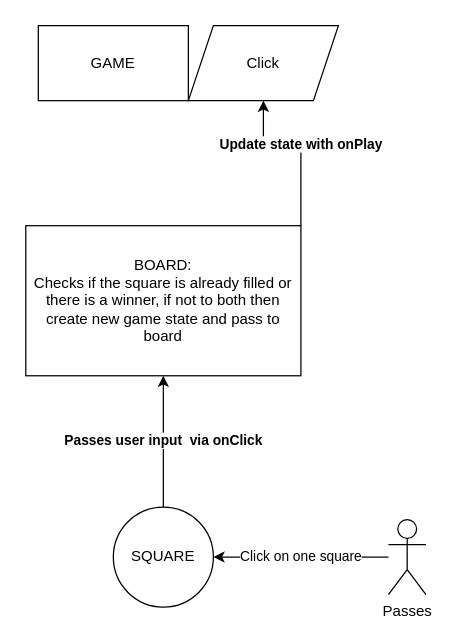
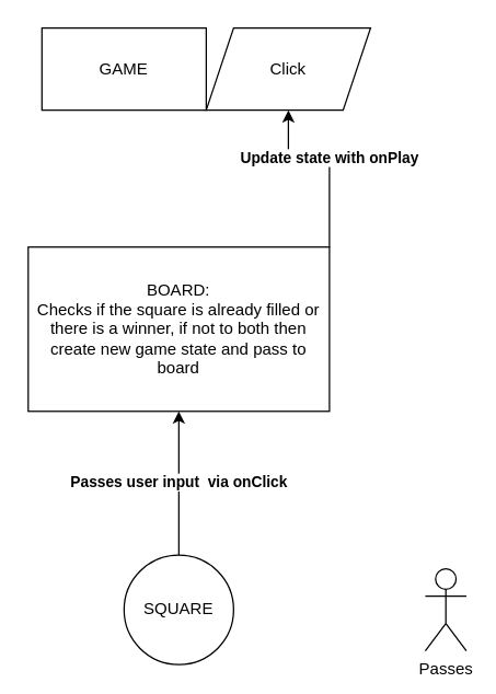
  <mxCell id="0" />
  <mxCell id="1" parent="0" />
  <mxCell id="2" value="GAME" style="rounded=0;whiteSpace=wrap;html=1;" vertex="1" parent="1"><mxGeometry x="30" y="20" width="120" height="60" as="geometry" /></mxCell>
  <mxCell id="3" value="&lt;b&gt;Update state with onPlay&lt;/b&gt;" style="edgeStyle=orthogonalEdgeStyle;rounded=0;orthogonalLoop=1;jettySize=auto;html=1;entryX=0.5;entryY=1;entryDx=0;entryDy=0;" edge="1" parent="1" source="4" target="7"><mxGeometry relative="1" as="geometry"><Array as="points"><mxPoint x="240" y="170" /><mxPoint x="240" y="110" /><mxPoint x="210" y="110" /></Array></mxGeometry></mxCell>
  <mxCell id="4" value="BOARD:&lt;br&gt;Checks if the square is already filled or there is a winner, if not to both then create new game state and pass to board" style="rounded=0;whiteSpace=wrap;html=1;" vertex="1" parent="1"><mxGeometry x="20" y="180" width="220" height="120" as="geometry" /></mxCell>
  <mxCell id="5" value="&lt;b&gt;Passes user input&amp;nbsp; via onClick&lt;/b&gt;" style="edgeStyle=orthogonalEdgeStyle;rounded=0;orthogonalLoop=1;jettySize=auto;html=1;" edge="1" parent="1" source="6" target="4"><mxGeometry relative="1" as="geometry" /></mxCell>
  <mxCell id="6" value="SQUARE" style="ellipse;whiteSpace=wrap;html=1;aspect=fixed;" vertex="1" parent="1"><mxGeometry x="90" y="405" width="80" height="80" as="geometry" /></mxCell>
  <mxCell id="7" value="Click" style="shape=parallelogram;perimeter=parallelogramPerimeter;whiteSpace=wrap;html=1;fixedSize=1;" vertex="1" parent="1"><mxGeometry x="150" y="20" width="120" height="60" as="geometry" /></mxCell>
- <mxCell id="8" value="Click on one square" style="edgeStyle=orthogonalEdgeStyle;rounded=0;orthogonalLoop=1;jettySize=auto;html=1;" edge="1" parent="1" source="9" target="6"><mxGeometry relative="1" as="geometry" /></mxCell>
  <mxCell id="9" value="Passes" style="shape=umlActor;verticalLabelPosition=bottom;verticalAlign=top;html=1;outlineConnect=0;" vertex="1" parent="1"><mxGeometry x="310" y="415" width="30" height="60" as="geometry" /></mxCell>
